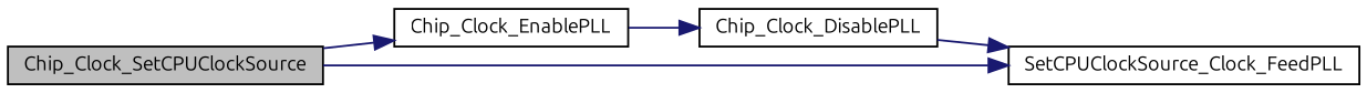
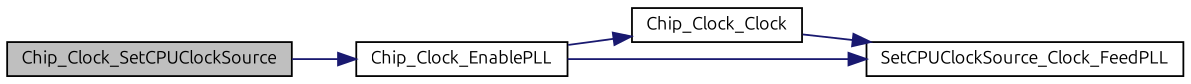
  digraph {
    fontname=Ubuntu
    rankdir=LR
    node [color=black fillcolor=white fontname=Ubuntu fontsize=10 shape=record style=filled]
    edge [color=midnightblue fontname=Ubuntu fontsize=10 labelfontname=FreeSans labelfontsize=10 style=solid]
    n1 [fillcolor=grey75 fontcolor=black height=0.2 label=Chip_Clock_SetCPUClockSource width=0.4]
    n2 [height=0.2 label=Chip_Clock_EnablePLL width=0.4]
-   n3 [height=0.2 label=Chip_Clock_DisablePLL width=0.4]
+   n3 [height=0.2 label=Chip_Clock_Clock width=0.4]
    n4 [height=0.2 label=SetCPUClockSource_Clock_FeedPLL width=0.4]
    n1 -> n2
    n2 -> n3
-   n1 -> n4
+   n2 -> n4
    n3 -> n4
  }
